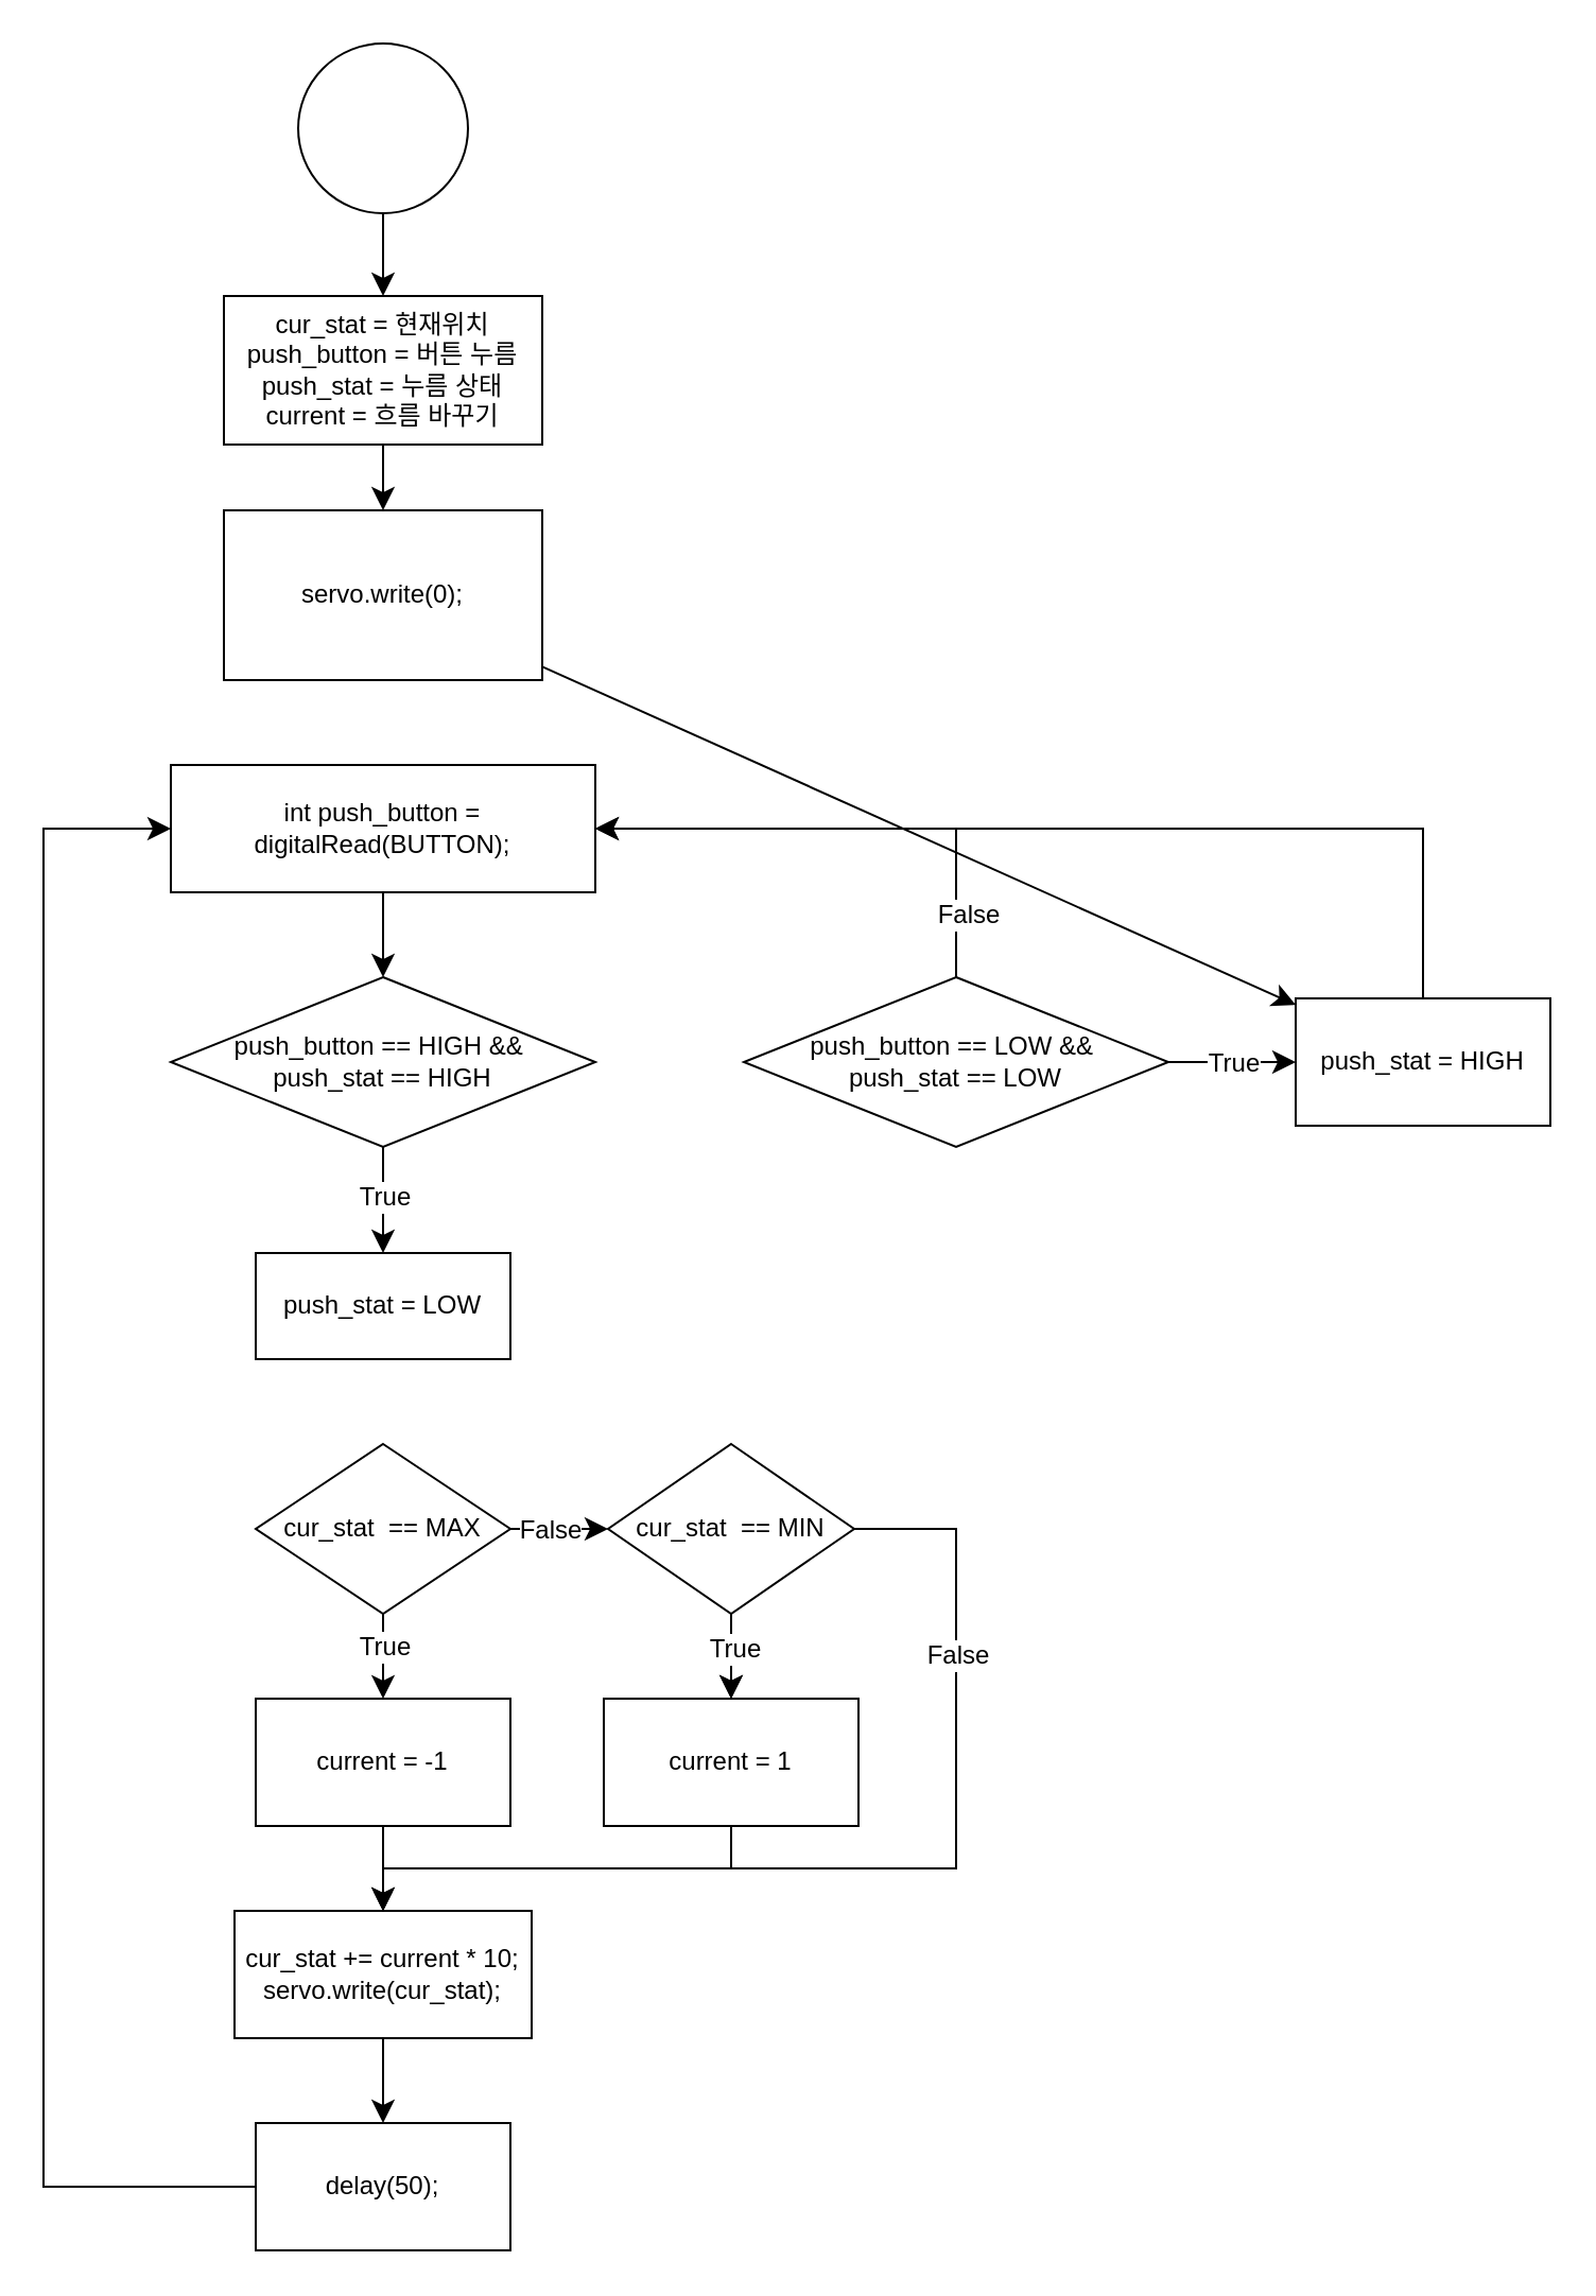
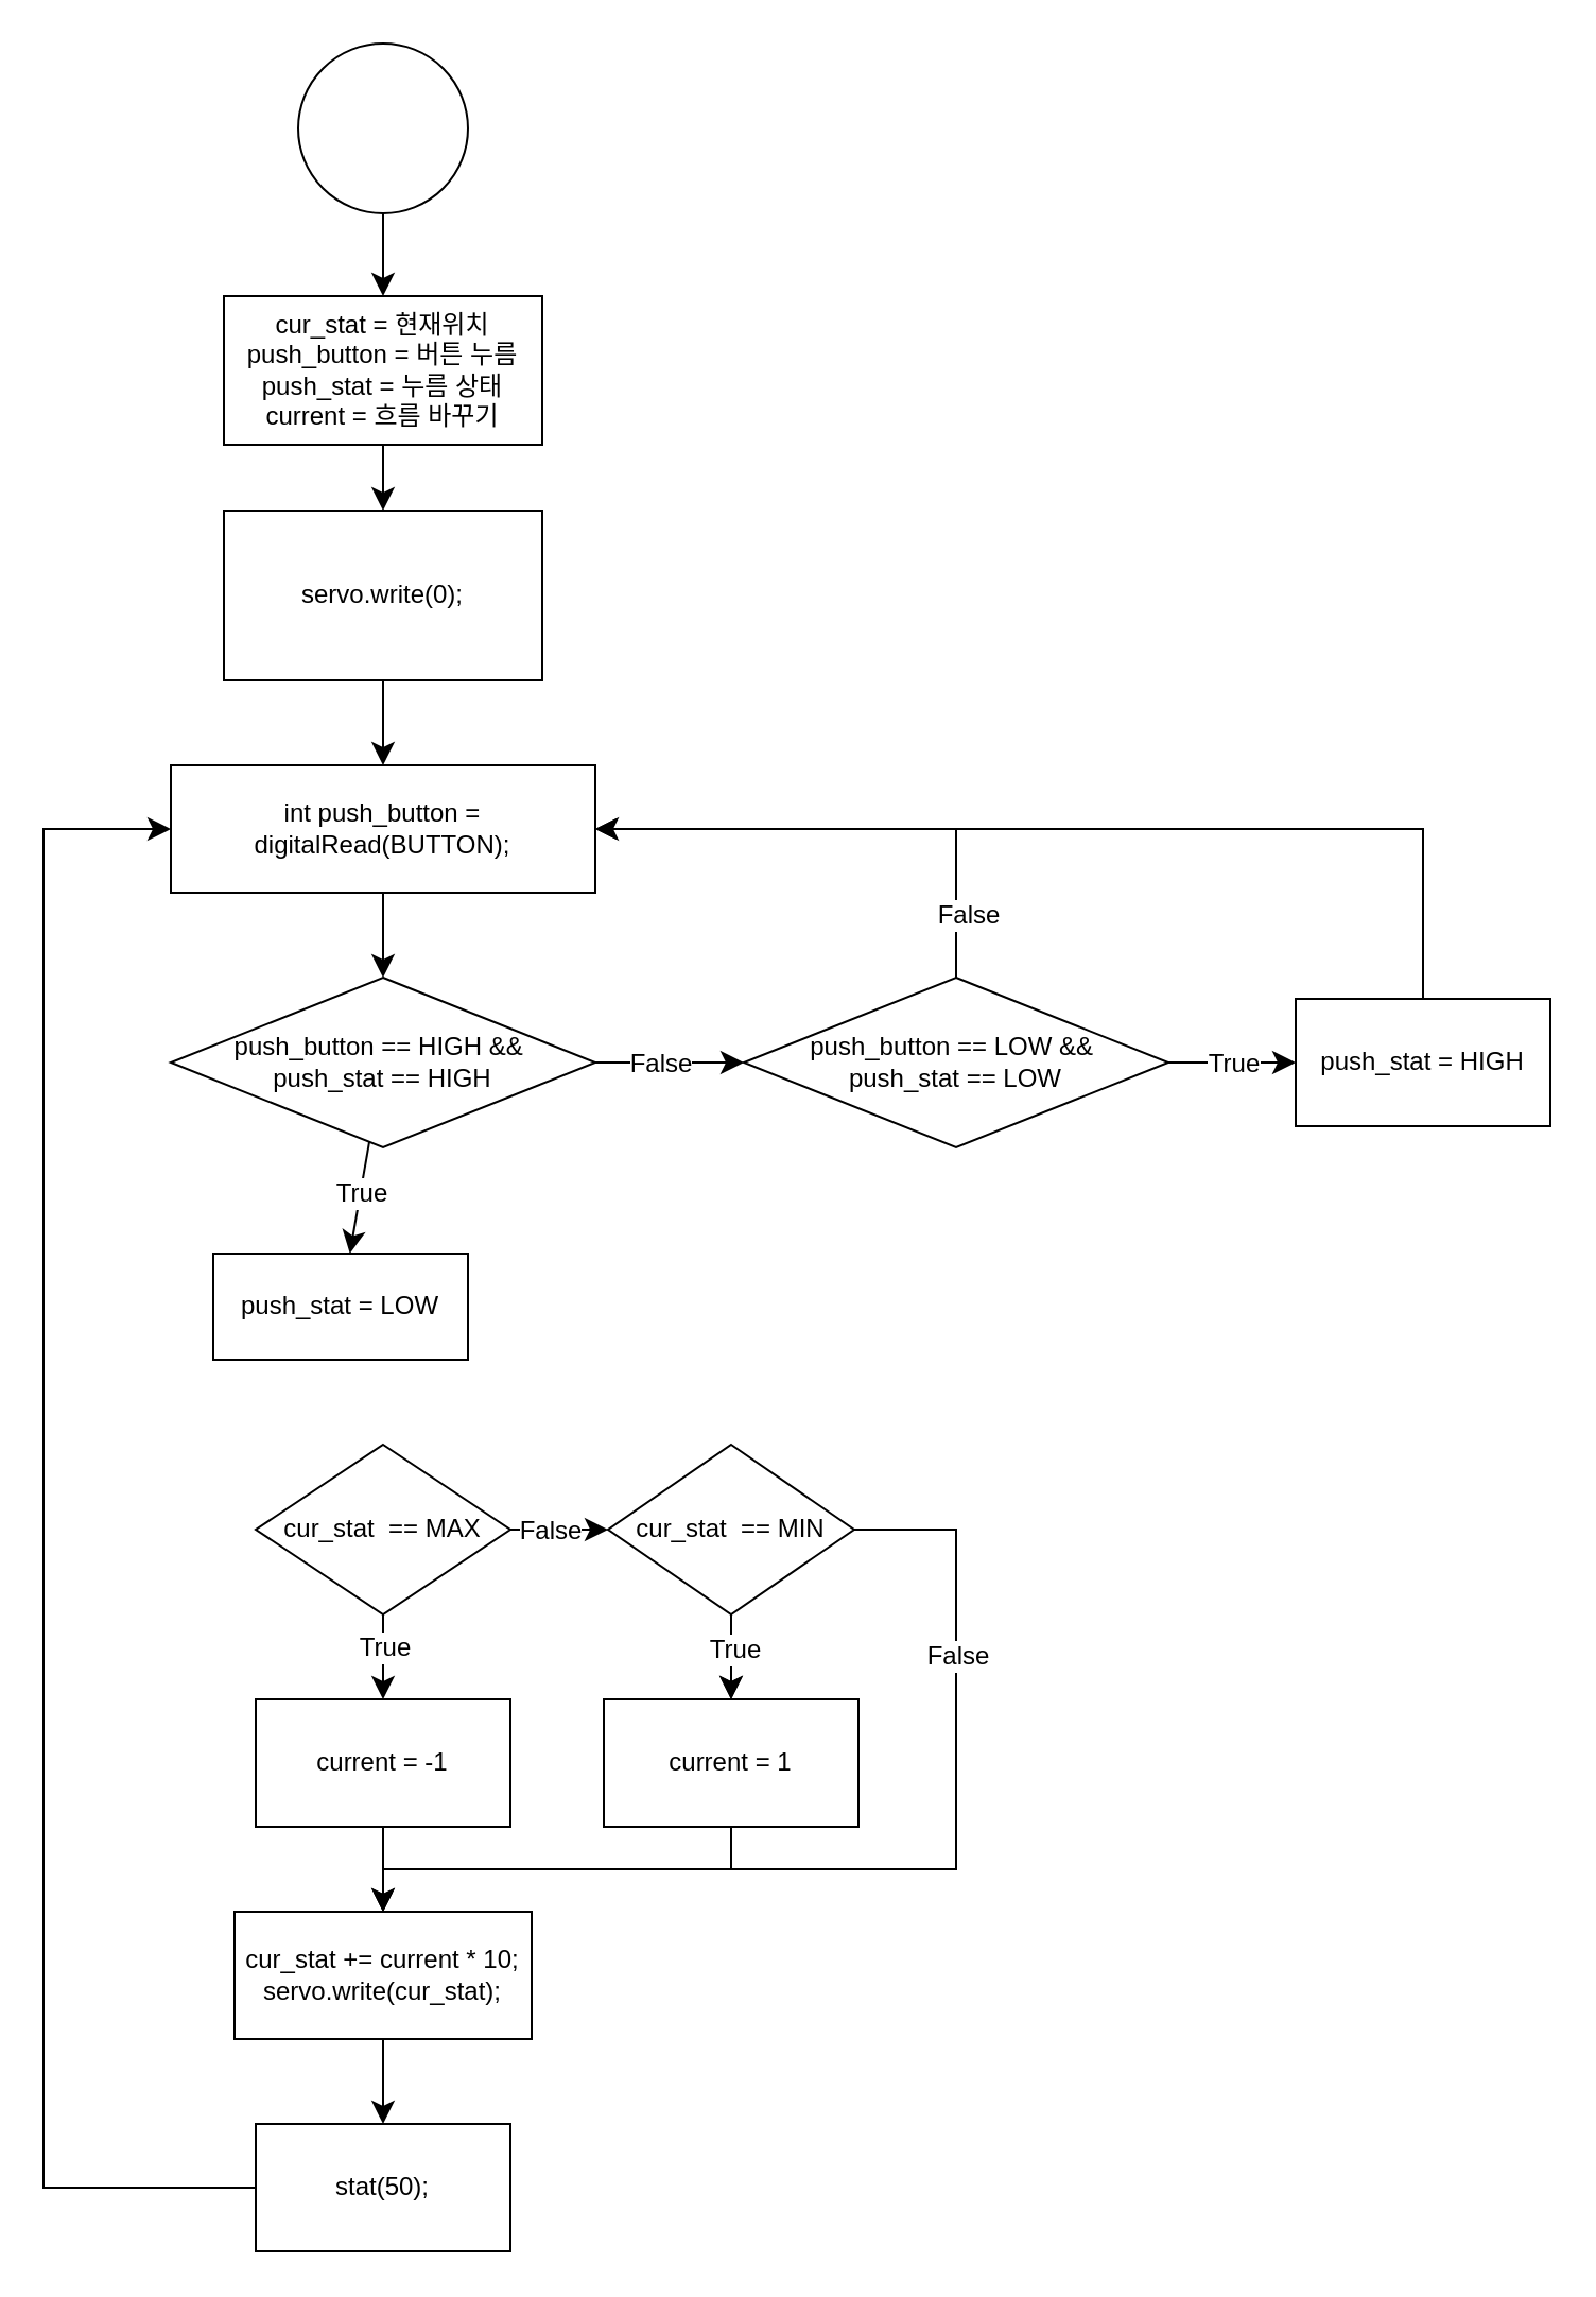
  <mxCell id="0" />
  <mxCell id="1" parent="0" />
  <mxCell id="2" value="" style="edgeStyle=none;curved=1;rounded=0;orthogonalLoop=1;jettySize=auto;html=1;fontSize=12;startSize=8;endSize=8;" edge="1" parent="1" source="3" target="5"><mxGeometry relative="1" as="geometry" /></mxCell>
  <mxCell id="3" value="" style="ellipse;whiteSpace=wrap;html=1;aspect=fixed;" vertex="1" parent="1"><mxGeometry x="140" y="20" width="80" height="80" as="geometry" /></mxCell>
  <mxCell id="4" value="" style="edgeStyle=none;curved=1;rounded=0;orthogonalLoop=1;jettySize=auto;html=1;fontSize=12;startSize=8;endSize=8;" edge="1" parent="1" source="5" target="7"><mxGeometry relative="1" as="geometry" /></mxCell>
  <mxCell id="5" value="cur_stat = 현재위치&lt;div&gt;push_button = 버튼 누름&lt;br&gt;&lt;div&gt;push_stat = 누름 상태&lt;/div&gt;&lt;/div&gt;&lt;div&gt;current = 흐름 바꾸기&lt;/div&gt;" style="whiteSpace=wrap;html=1;" vertex="1" parent="1"><mxGeometry x="105" y="139" width="150" height="70" as="geometry" /></mxCell>
- <mxCell id="6" value="" style="edgeStyle=none;curved=1;rounded=0;orthogonalLoop=1;jettySize=auto;html=1;fontSize=12;startSize=8;endSize=8;" edge="1" parent="1" source="7" target="40"><mxGeometry relative="1" as="geometry" /></mxCell>
+ <mxCell id="6" value="" style="edgeStyle=none;curved=1;rounded=0;orthogonalLoop=1;jettySize=auto;html=1;fontSize=12;startSize=8;endSize=8;" edge="1" parent="1" source="7" target="9"><mxGeometry relative="1" as="geometry" /></mxCell>
  <mxCell id="7" value="&lt;div&gt;&lt;span style=&quot;background-color: initial;&quot;&gt;servo.write(0);&lt;/span&gt;&lt;br&gt;&lt;/div&gt;" style="whiteSpace=wrap;html=1;" vertex="1" parent="1"><mxGeometry x="105" y="240" width="150" height="80" as="geometry" /></mxCell>
  <mxCell id="8" value="" style="edgeStyle=none;curved=1;rounded=0;orthogonalLoop=1;jettySize=auto;html=1;fontSize=12;startSize=8;endSize=8;" edge="1" parent="1" source="9" target="14"><mxGeometry relative="1" as="geometry" /></mxCell>
  <mxCell id="9" value="int push_button&amp;nbsp;= digitalRead(BUTTON);" style="whiteSpace=wrap;html=1;" vertex="1" parent="1"><mxGeometry x="80" y="360" width="200" height="60" as="geometry" /></mxCell>
  <mxCell id="10" value="" style="edgeStyle=none;curved=1;rounded=0;orthogonalLoop=1;jettySize=auto;html=1;fontSize=12;startSize=8;endSize=8;" edge="1" parent="1" source="14" target="41"><mxGeometry relative="1" as="geometry"><mxPoint x="240" y="580" as="targetPoint" /></mxGeometry></mxCell>
  <mxCell id="11" value="True" style="edgeLabel;html=1;align=center;verticalAlign=middle;resizable=0;points=[];fontSize=12;" vertex="1" connectable="0" parent="10"><mxGeometry x="-0.1" relative="1" as="geometry"><mxPoint as="offset" /></mxGeometry></mxCell>
+ <mxCell id="12" value="" style="edgeStyle=none;curved=1;rounded=0;orthogonalLoop=1;jettySize=auto;html=1;fontSize=12;startSize=8;endSize=8;" edge="1" parent="1" source="14" target="38"><mxGeometry relative="1" as="geometry" /></mxCell>
+ <mxCell id="13" value="False" style="edgeLabel;html=1;align=center;verticalAlign=middle;resizable=0;points=[];fontSize=12;" vertex="1" connectable="0" parent="12"><mxGeometry x="-0.033" y="5" relative="1" as="geometry"><mxPoint x="-4" y="5" as="offset" /></mxGeometry></mxCell>
  <mxCell id="14" value="push_button&amp;nbsp;== HIGH &amp;amp;&amp;amp;&amp;nbsp;&lt;div&gt;push_stat == HIGH&lt;/div&gt;" style="rhombus;whiteSpace=wrap;html=1;" vertex="1" parent="1"><mxGeometry x="80" y="460" width="200" height="80" as="geometry" /></mxCell>
  <mxCell id="15" value="" style="edgeStyle=none;curved=1;rounded=0;orthogonalLoop=1;jettySize=auto;html=1;fontSize=12;startSize=8;endSize=8;" edge="1" parent="1" source="19" target="24"><mxGeometry relative="1" as="geometry"><mxPoint x="250" y="780" as="targetPoint" /></mxGeometry></mxCell>
  <mxCell id="16" value="True" style="edgeLabel;html=1;align=center;verticalAlign=middle;resizable=0;points=[];fontSize=12;" vertex="1" connectable="0" parent="15"><mxGeometry x="-0.04" y="1" relative="1" as="geometry"><mxPoint x="-1" y="-4" as="offset" /></mxGeometry></mxCell>
  <mxCell id="17" value="" style="edgeStyle=none;curved=1;rounded=0;orthogonalLoop=1;jettySize=auto;html=1;fontSize=12;startSize=8;endSize=8;" edge="1" parent="1" source="19" target="30"><mxGeometry relative="1" as="geometry" /></mxCell>
  <mxCell id="18" value="False" style="edgeLabel;html=1;align=center;verticalAlign=middle;resizable=0;points=[];fontSize=12;" vertex="1" connectable="0" parent="17"><mxGeometry x="-0.22" relative="1" as="geometry"><mxPoint as="offset" /></mxGeometry></mxCell>
  <mxCell id="19" value="cur_stat&amp;nbsp; == MAX" style="rhombus;whiteSpace=wrap;html=1;" vertex="1" parent="1"><mxGeometry x="120" y="680" width="120" height="80" as="geometry" /></mxCell>
  <mxCell id="20" style="edgeStyle=orthogonalEdgeStyle;rounded=0;orthogonalLoop=1;jettySize=auto;html=1;exitX=0;exitY=0.5;exitDx=0;exitDy=0;fontSize=12;startSize=8;endSize=8;" edge="1" parent="1" source="33"><mxGeometry relative="1" as="geometry"><mxPoint x="80" y="390" as="targetPoint" /><Array as="points"><mxPoint x="20" y="1030" /><mxPoint x="20" y="390" /></Array></mxGeometry></mxCell>
  <mxCell id="21" value="" style="edgeStyle=none;curved=1;rounded=0;orthogonalLoop=1;jettySize=auto;html=1;fontSize=12;startSize=8;endSize=8;" edge="1" parent="1" source="22" target="33"><mxGeometry relative="1" as="geometry" /></mxCell>
  <mxCell id="22" value="cur_stat += current * 10;&lt;div&gt;servo.write(cur_stat);&lt;/div&gt;" style="whiteSpace=wrap;html=1;" vertex="1" parent="1"><mxGeometry x="110" y="900" width="140" height="60" as="geometry" /></mxCell>
  <mxCell id="23" style="edgeStyle=none;curved=1;rounded=0;orthogonalLoop=1;jettySize=auto;html=1;exitX=0.5;exitY=1;exitDx=0;exitDy=0;fontSize=12;startSize=8;endSize=8;" edge="1" parent="1" source="24" target="22"><mxGeometry relative="1" as="geometry" /></mxCell>
  <mxCell id="24" value="current = -1" style="rounded=0;whiteSpace=wrap;html=1;" vertex="1" parent="1"><mxGeometry x="120" y="800" width="120" height="60" as="geometry" /></mxCell>
  <mxCell id="25" style="edgeStyle=none;curved=1;rounded=0;orthogonalLoop=1;jettySize=auto;html=1;exitX=0.5;exitY=1;exitDx=0;exitDy=0;fontSize=12;startSize=8;endSize=8;" edge="1" parent="1" source="30" target="31"><mxGeometry relative="1" as="geometry"><mxPoint x="344" y="800" as="targetPoint" /></mxGeometry></mxCell>
  <mxCell id="26" value="" style="edgeStyle=none;curved=1;rounded=0;orthogonalLoop=1;jettySize=auto;html=1;fontSize=12;startSize=8;endSize=8;" edge="1" parent="1" source="30" target="31"><mxGeometry relative="1" as="geometry" /></mxCell>
  <mxCell id="27" value="True" style="edgeLabel;html=1;align=center;verticalAlign=middle;resizable=0;points=[];fontSize=12;" vertex="1" connectable="0" parent="26"><mxGeometry x="-0.186" y="1" relative="1" as="geometry"><mxPoint as="offset" /></mxGeometry></mxCell>
  <mxCell id="28" style="edgeStyle=orthogonalEdgeStyle;rounded=0;orthogonalLoop=1;jettySize=auto;html=1;exitX=1;exitY=0.5;exitDx=0;exitDy=0;fontSize=12;" edge="1" parent="1" source="30" target="22"><mxGeometry relative="1" as="geometry"><mxPoint x="344" y="880" as="targetPoint" /><Array as="points"><mxPoint x="450" y="720" /><mxPoint x="450" y="880" /><mxPoint x="180" y="880" /></Array></mxGeometry></mxCell>
  <mxCell id="29" value="False" style="edgeLabel;html=1;align=center;verticalAlign=middle;resizable=0;points=[];fontSize=12;" vertex="1" connectable="0" parent="28"><mxGeometry x="-0.844" y="-1" relative="1" as="geometry"><mxPoint x="9" y="58" as="offset" /></mxGeometry></mxCell>
  <mxCell id="30" value="cur_stat&amp;nbsp; == MIN" style="rhombus;whiteSpace=wrap;html=1;" vertex="1" parent="1"><mxGeometry x="286" y="680" width="116" height="80" as="geometry" /></mxCell>
  <mxCell id="31" value="current = 1" style="rounded=0;whiteSpace=wrap;html=1;" vertex="1" parent="1"><mxGeometry x="284" y="800" width="120" height="60" as="geometry" /></mxCell>
  <mxCell id="32" value="" style="edgeStyle=segmentEdgeStyle;endArrow=classic;html=1;curved=0;rounded=0;endSize=8;startSize=8;sourcePerimeterSpacing=0;targetPerimeterSpacing=0;fontSize=12;exitX=0.5;exitY=1;exitDx=0;exitDy=0;" edge="1" parent="1" source="31" target="22"><mxGeometry width="140" relative="1" as="geometry"><mxPoint x="200" y="760" as="sourcePoint" /><mxPoint x="180" y="880" as="targetPoint" /><Array as="points"><mxPoint x="344" y="880" /><mxPoint x="180" y="880" /></Array></mxGeometry></mxCell>
- <mxCell id="33" value="delay(50);" style="whiteSpace=wrap;html=1;" vertex="1" parent="1"><mxGeometry x="120" y="1000" width="120" height="60" as="geometry" /></mxCell>
+ <mxCell id="33" value="stat(50);" style="whiteSpace=wrap;html=1;" vertex="1" parent="1"><mxGeometry x="120" y="1000" width="120" height="60" as="geometry" /></mxCell>
  <mxCell id="34" value="" style="edgeStyle=none;curved=1;rounded=0;orthogonalLoop=1;jettySize=auto;html=1;fontSize=12;startSize=8;endSize=8;entryX=0;entryY=0.5;entryDx=0;entryDy=0;" edge="1" parent="1" source="38" target="40"><mxGeometry relative="1" as="geometry"><mxPoint x="600" y="500" as="targetPoint" /><Array as="points"><mxPoint x="570" y="500" /></Array></mxGeometry></mxCell>
  <mxCell id="35" value="True" style="edgeLabel;html=1;align=center;verticalAlign=middle;resizable=0;points=[];fontSize=12;" vertex="1" connectable="0" parent="34"><mxGeometry x="0.2" y="5" relative="1" as="geometry"><mxPoint x="-6" y="5" as="offset" /></mxGeometry></mxCell>
- <mxCell id="36" style="edgeStyle=orthogonalEdgeStyle;rounded=0;orthogonalLoop=1;jettySize=auto;html=1;exitX=0.5;exitY=0;exitDx=0;exitDy=0;fontSize=12;startSize=8;endSize=8;" edge="1" parent="1" source="38" target="9"><mxGeometry relative="1" as="geometry"><mxPoint x="450" y="390" as="targetPoint" /><Array as="points"><mxPoint x="450" y="390" /></Array></mxGeometry></mxCell>
+ <mxCell id="36" style="edgeStyle=orthogonalEdgeStyle;rounded=0;orthogonalLoop=1;jettySize=auto;html=1;exitX=0.5;exitY=0;exitDx=0;exitDy=0;fontSize=12;startSize=8;endSize=8;endArrow=open;" edge="1" parent="1" source="38" target="9"><mxGeometry relative="1" as="geometry"><mxPoint x="450" y="390" as="targetPoint" /><Array as="points"><mxPoint x="450" y="390" /></Array></mxGeometry></mxCell>
  <mxCell id="37" value="False" style="edgeLabel;html=1;align=center;verticalAlign=middle;resizable=0;points=[];fontSize=12;" vertex="1" connectable="0" parent="36"><mxGeometry x="0.057" y="-3" relative="1" as="geometry"><mxPoint x="62" y="43" as="offset" /></mxGeometry></mxCell>
  <mxCell id="38" value="push_button&amp;nbsp;== LOW &amp;amp;&amp;amp;&amp;nbsp;&lt;div&gt;push_stat == LOW&lt;/div&gt;" style="rhombus;whiteSpace=wrap;html=1;" vertex="1" parent="1"><mxGeometry x="350" y="460" width="200" height="80" as="geometry" /></mxCell>
  <mxCell id="39" style="edgeStyle=orthogonalEdgeStyle;rounded=0;orthogonalLoop=1;jettySize=auto;html=1;exitX=0;exitY=0.5;exitDx=0;exitDy=0;entryX=1;entryY=0.5;entryDx=0;entryDy=0;fontSize=12;startSize=8;endSize=8;" edge="1" parent="1" source="40" target="9"><mxGeometry relative="1" as="geometry"><Array as="points"><mxPoint x="670" y="500" /><mxPoint x="670" y="390" /></Array></mxGeometry></mxCell>
  <mxCell id="40" value="push_stat = HIGH" style="whiteSpace=wrap;html=1;" vertex="1" parent="1"><mxGeometry x="610" y="470" width="120" height="60" as="geometry" /></mxCell>
- <mxCell id="41" value="push_stat = LOW" style="rounded=0;whiteSpace=wrap;html=1;" vertex="1" parent="1"><mxGeometry x="120" y="590" width="120" height="50" as="geometry" /></mxCell>
+ <mxCell id="41" value="push_stat = LOW" style="rounded=0;whiteSpace=wrap;html=1;" vertex="1" parent="1"><mxGeometry x="100" y="590" width="120" height="50" as="geometry" /></mxCell>
